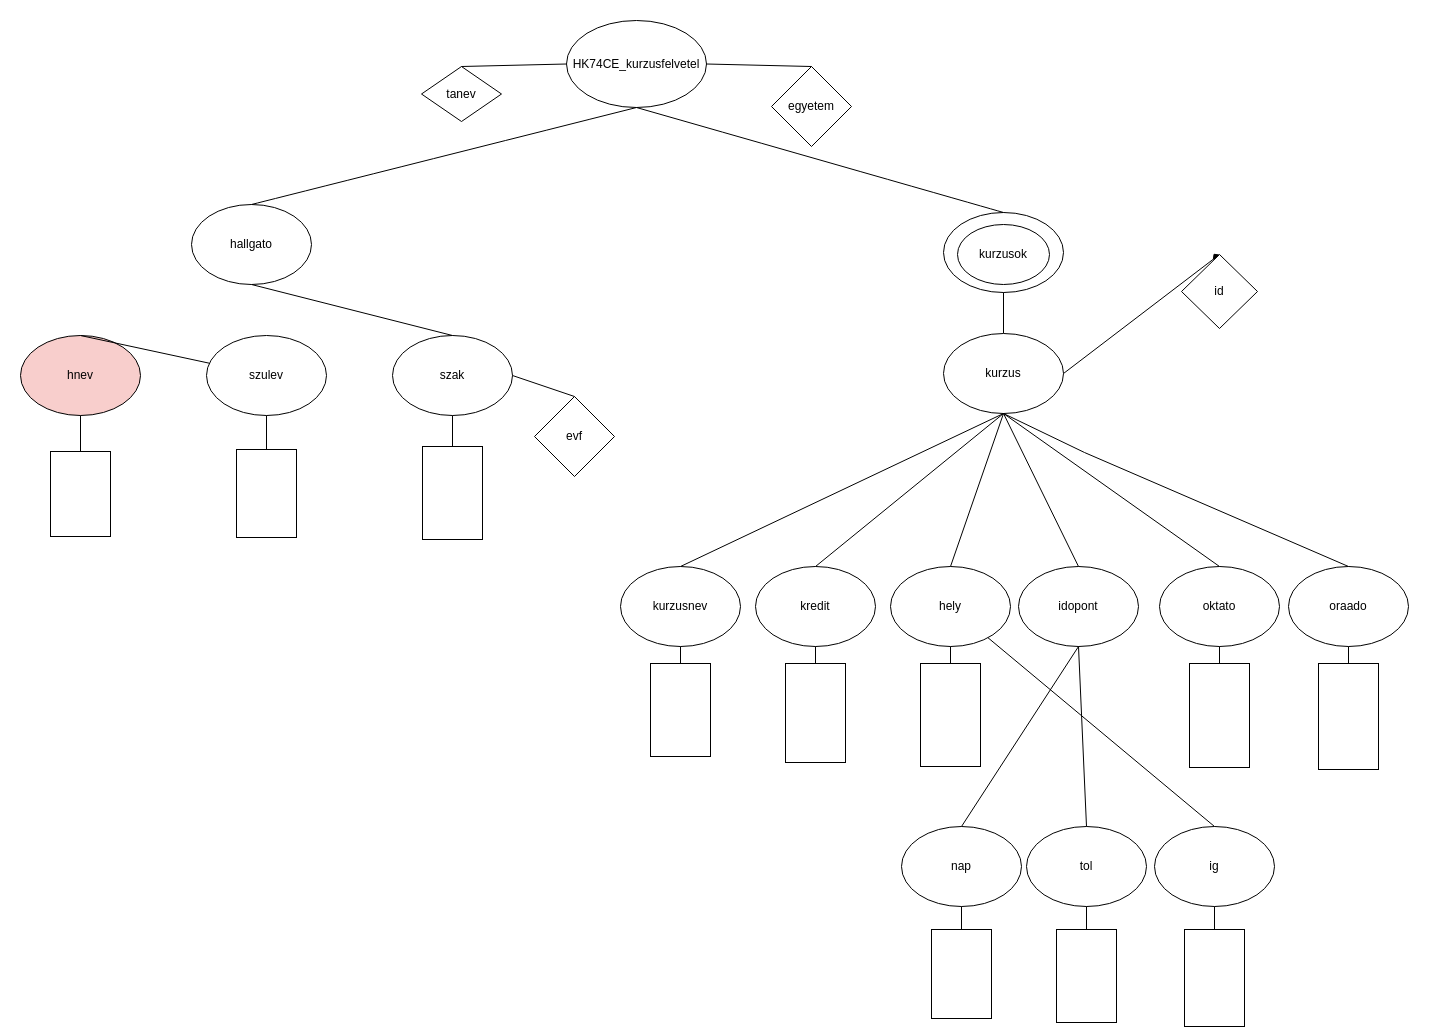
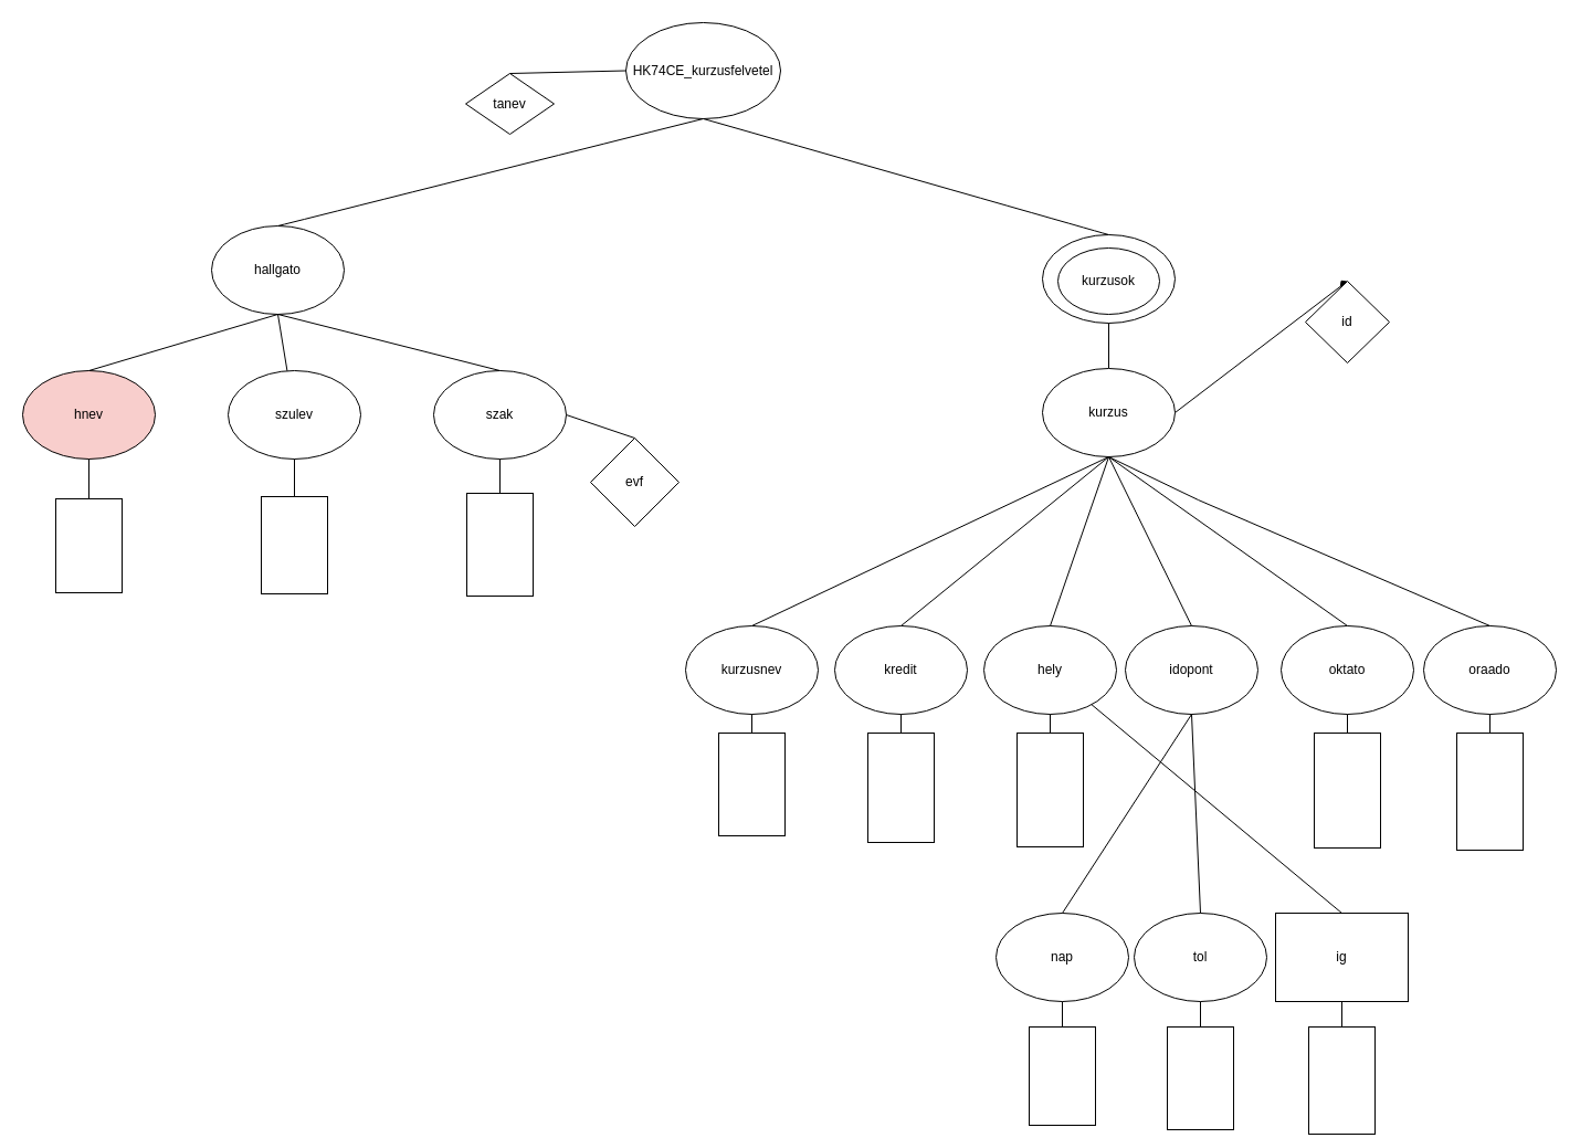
  <mxCell id="0" />
  <mxCell id="1" parent="0" />
  <mxCell id="2" value="HK74CE_kurzusfelvetel" style="ellipse;whiteSpace=wrap;html=1;" parent="1" vertex="1"><mxGeometry x="566" y="20" width="140" height="87" as="geometry" /></mxCell>
  <mxCell id="3" value="" style="ellipse;whiteSpace=wrap;html=1;" parent="1" vertex="1"><mxGeometry x="943" y="212" width="120" height="80" as="geometry" /></mxCell>
  <mxCell id="4" value="hallgato" style="ellipse;whiteSpace=wrap;html=1;" parent="1" vertex="1"><mxGeometry x="191" y="204" width="120" height="80" as="geometry" /></mxCell>
  <mxCell id="5" value="" style="endArrow=none;html=1;rounded=0;fontSize=12;startSize=8;endSize=8;curved=1;entryX=0.5;entryY=1;entryDx=0;entryDy=0;exitX=0.5;exitY=0;exitDx=0;exitDy=0;" parent="1" source="4" target="2" edge="1"><mxGeometry width="50" height="50" relative="1" as="geometry"><mxPoint x="499" y="206" as="sourcePoint" /><mxPoint x="698" y="233" as="targetPoint" /></mxGeometry></mxCell>
  <mxCell id="6" value="" style="endArrow=none;html=1;rounded=0;fontSize=12;startSize=8;endSize=8;curved=1;entryX=0.5;entryY=1;entryDx=0;entryDy=0;exitX=0.5;exitY=0;exitDx=0;exitDy=0;" parent="1" source="3" target="2" edge="1"><mxGeometry width="50" height="50" relative="1" as="geometry"><mxPoint x="348" y="318" as="sourcePoint" /><mxPoint x="398" y="268" as="targetPoint" /></mxGeometry></mxCell>
  <mxCell id="7" value="kurzusok" style="ellipse;whiteSpace=wrap;html=1;" parent="1" vertex="1"><mxGeometry x="957" y="224" width="92" height="60" as="geometry" /></mxCell>
- <mxCell id="8" value="egyetem" style="rhombus;whiteSpace=wrap;html=1;" vertex="1" parent="1"><mxGeometry x="771" y="66" width="80" height="80" as="geometry" /></mxCell>
  <mxCell id="9" value="tanev" style="rhombus;whiteSpace=wrap;html=1;" vertex="1" parent="1"><mxGeometry x="421" y="66" width="80" height="55" as="geometry" /></mxCell>
  <mxCell id="10" value="" style="endArrow=none;html=1;rounded=0;entryX=0.5;entryY=0;entryDx=0;entryDy=0;exitX=0;exitY=0.5;exitDx=0;exitDy=0;" edge="1" parent="1" source="2" target="9"><mxGeometry width="50" height="50" relative="1" as="geometry"><mxPoint x="776" y="367" as="sourcePoint" /><mxPoint x="453" y="20" as="targetPoint" /></mxGeometry></mxCell>
- <mxCell id="11" value="" style="endArrow=none;html=1;rounded=0;entryX=1;entryY=0.5;entryDx=0;entryDy=0;exitX=0.5;exitY=0;exitDx=0;exitDy=0;" edge="1" parent="1" source="8" target="2"><mxGeometry width="50" height="50" relative="1" as="geometry"><mxPoint x="776" y="367" as="sourcePoint" /><mxPoint x="826" y="317" as="targetPoint" /></mxGeometry></mxCell>
  <mxCell id="12" value="szak" style="ellipse;whiteSpace=wrap;html=1;" vertex="1" parent="1"><mxGeometry x="392" y="335" width="120" height="80" as="geometry" /></mxCell>
  <mxCell id="13" value="szulev" style="ellipse;whiteSpace=wrap;html=1;" vertex="1" parent="1"><mxGeometry x="206" y="335" width="120" height="80" as="geometry" /></mxCell>
  <mxCell id="14" value="hnev" style="ellipse;whiteSpace=wrap;html=1;fillColor=#f8cecc;" vertex="1" parent="1"><mxGeometry x="20" y="335" width="120" height="80" as="geometry" /></mxCell>
- <mxCell id="15" value="" style="endArrow=none;html=1;rounded=0;exitX=0.5;exitY=0;exitDx=0;exitDy=0;" edge="1" parent="1" source="14" target="13"><mxGeometry width="50" height="50" relative="1" as="geometry"><mxPoint x="543" y="375" as="sourcePoint" /><mxPoint x="593" y="325" as="targetPoint" /></mxGeometry></mxCell>
+ <mxCell id="15" value="" style="endArrow=none;html=1;rounded=0;exitX=0.5;exitY=0;exitDx=0;exitDy=0;entryX=0.5;entryY=1;entryDx=0;entryDy=0;" edge="1" parent="1" source="14" target="4"><mxGeometry width="50" height="50" relative="1" as="geometry"><mxPoint x="543" y="375" as="sourcePoint" /><mxPoint x="593" y="325" as="targetPoint" /></mxGeometry></mxCell>
+ <mxCell id="16" value="" style="endArrow=none;html=1;rounded=0;entryX=0.5;entryY=1;entryDx=0;entryDy=0;" edge="1" parent="1" source="13" target="4"><mxGeometry width="50" height="50" relative="1" as="geometry"><mxPoint x="543" y="375" as="sourcePoint" /><mxPoint x="593" y="325" as="targetPoint" /></mxGeometry></mxCell>
  <mxCell id="17" value="" style="endArrow=none;html=1;rounded=0;entryX=0.5;entryY=1;entryDx=0;entryDy=0;exitX=0.5;exitY=0;exitDx=0;exitDy=0;" edge="1" parent="1" source="12" target="4"><mxGeometry width="50" height="50" relative="1" as="geometry"><mxPoint x="543" y="375" as="sourcePoint" /><mxPoint x="593" y="325" as="targetPoint" /></mxGeometry></mxCell>
  <mxCell id="18" value="evf" style="rhombus;whiteSpace=wrap;html=1;" vertex="1" parent="1"><mxGeometry x="534" y="396" width="80" height="80" as="geometry" /></mxCell>
  <mxCell id="19" value="" style="endArrow=none;html=1;rounded=0;entryX=1;entryY=0.5;entryDx=0;entryDy=0;exitX=0.5;exitY=0;exitDx=0;exitDy=0;" edge="1" parent="1" source="18" target="12"><mxGeometry width="50" height="50" relative="1" as="geometry"><mxPoint x="543" y="375" as="sourcePoint" /><mxPoint x="593" y="325" as="targetPoint" /></mxGeometry></mxCell>
  <mxCell id="20" value="" style="rounded=0;whiteSpace=wrap;html=1;rotation=-90;" vertex="1" parent="1"><mxGeometry x="405.5" y="462.5" width="93" height="60" as="geometry" /></mxCell>
  <mxCell id="21" value="" style="rounded=0;whiteSpace=wrap;html=1;rotation=-90;" vertex="1" parent="1"><mxGeometry x="222" y="463" width="88" height="60" as="geometry" /></mxCell>
  <mxCell id="22" value="" style="rounded=0;whiteSpace=wrap;html=1;rotation=-90;" vertex="1" parent="1"><mxGeometry x="37.5" y="463.5" width="85" height="60" as="geometry" /></mxCell>
  <mxCell id="23" value="" style="endArrow=none;html=1;rounded=0;entryX=0.5;entryY=1;entryDx=0;entryDy=0;exitX=1;exitY=0.5;exitDx=0;exitDy=0;" edge="1" parent="1" source="22" target="14"><mxGeometry width="50" height="50" relative="1" as="geometry"><mxPoint x="543" y="375" as="sourcePoint" /><mxPoint x="593" y="325" as="targetPoint" /></mxGeometry></mxCell>
  <mxCell id="24" value="" style="endArrow=none;html=1;rounded=0;entryX=0.5;entryY=1;entryDx=0;entryDy=0;exitX=1;exitY=0.5;exitDx=0;exitDy=0;" edge="1" parent="1" source="21" target="13"><mxGeometry width="50" height="50" relative="1" as="geometry"><mxPoint x="543" y="375" as="sourcePoint" /><mxPoint x="593" y="325" as="targetPoint" /></mxGeometry></mxCell>
  <mxCell id="25" value="" style="endArrow=none;html=1;rounded=0;entryX=0.5;entryY=1;entryDx=0;entryDy=0;exitX=1;exitY=0.5;exitDx=0;exitDy=0;" edge="1" parent="1" source="20" target="12"><mxGeometry width="50" height="50" relative="1" as="geometry"><mxPoint x="543" y="375" as="sourcePoint" /><mxPoint x="593" y="325" as="targetPoint" /></mxGeometry></mxCell>
  <mxCell id="26" value="" style="endArrow=none;html=1;rounded=0;entryX=0.5;entryY=1;entryDx=0;entryDy=0;exitX=0.5;exitY=0;exitDx=0;exitDy=0;" edge="1" parent="1" source="27" target="3"><mxGeometry width="50" height="50" relative="1" as="geometry"><mxPoint x="1005" y="339" as="sourcePoint" /><mxPoint x="666" y="363" as="targetPoint" /></mxGeometry></mxCell>
  <mxCell id="27" value="kurzus" style="ellipse;whiteSpace=wrap;html=1;" vertex="1" parent="1"><mxGeometry x="943" y="333" width="120" height="80" as="geometry" /></mxCell>
  <mxCell id="28" value="oktato" style="ellipse;whiteSpace=wrap;html=1;" vertex="1" parent="1"><mxGeometry x="1159" y="566" width="120" height="80" as="geometry" /></mxCell>
  <mxCell id="29" value="idopont" style="ellipse;whiteSpace=wrap;html=1;" vertex="1" parent="1"><mxGeometry x="1018" y="566" width="120" height="80" as="geometry" /></mxCell>
  <mxCell id="30" value="hely" style="ellipse;whiteSpace=wrap;html=1;" vertex="1" parent="1"><mxGeometry x="890" y="566" width="120" height="80" as="geometry" /></mxCell>
  <mxCell id="31" value="kredit" style="ellipse;whiteSpace=wrap;html=1;" vertex="1" parent="1"><mxGeometry x="755" y="566" width="120" height="80" as="geometry" /></mxCell>
  <mxCell id="32" value="kurzusnev" style="ellipse;whiteSpace=wrap;html=1;" vertex="1" parent="1"><mxGeometry x="620" y="566" width="120" height="80" as="geometry" /></mxCell>
  <mxCell id="33" value="" style="endArrow=none;html=1;rounded=0;entryX=0.5;entryY=1;entryDx=0;entryDy=0;exitX=0.5;exitY=0;exitDx=0;exitDy=0;" edge="1" parent="1" source="32" target="27"><mxGeometry width="50" height="50" relative="1" as="geometry"><mxPoint x="616" y="413" as="sourcePoint" /><mxPoint x="666" y="363" as="targetPoint" /></mxGeometry></mxCell>
  <mxCell id="34" value="" style="endArrow=none;html=1;rounded=0;entryX=0.5;entryY=1;entryDx=0;entryDy=0;exitX=0.5;exitY=0;exitDx=0;exitDy=0;" edge="1" parent="1" source="31" target="27"><mxGeometry width="50" height="50" relative="1" as="geometry"><mxPoint x="616" y="413" as="sourcePoint" /><mxPoint x="666" y="363" as="targetPoint" /></mxGeometry></mxCell>
  <mxCell id="35" value="" style="endArrow=none;html=1;rounded=0;entryX=0.5;entryY=1;entryDx=0;entryDy=0;exitX=0.5;exitY=0;exitDx=0;exitDy=0;" edge="1" parent="1" source="30" target="27"><mxGeometry width="50" height="50" relative="1" as="geometry"><mxPoint x="616" y="413" as="sourcePoint" /><mxPoint x="666" y="363" as="targetPoint" /></mxGeometry></mxCell>
  <mxCell id="36" value="" style="endArrow=none;html=1;rounded=0;entryX=0.5;entryY=0;entryDx=0;entryDy=0;exitX=0.5;exitY=1;exitDx=0;exitDy=0;" edge="1" parent="1" source="27" target="29"><mxGeometry width="50" height="50" relative="1" as="geometry"><mxPoint x="616" y="413" as="sourcePoint" /><mxPoint x="666" y="363" as="targetPoint" /></mxGeometry></mxCell>
  <mxCell id="37" value="" style="endArrow=none;html=1;rounded=0;entryX=0.5;entryY=0;entryDx=0;entryDy=0;exitX=0.5;exitY=1;exitDx=0;exitDy=0;" edge="1" parent="1" source="27" target="28"><mxGeometry width="50" height="50" relative="1" as="geometry"><mxPoint x="616" y="413" as="sourcePoint" /><mxPoint x="666" y="363" as="targetPoint" /></mxGeometry></mxCell>
  <mxCell id="38" value="oraado" style="ellipse;whiteSpace=wrap;html=1;" vertex="1" parent="1"><mxGeometry x="1288" y="566" width="120" height="80" as="geometry" /></mxCell>
  <mxCell id="39" value="" style="endArrow=none;html=1;rounded=0;entryX=0.5;entryY=0;entryDx=0;entryDy=0;exitX=0.5;exitY=1;exitDx=0;exitDy=0;" edge="1" parent="1" source="27" target="38"><mxGeometry width="50" height="50" relative="1" as="geometry"><mxPoint x="616" y="413" as="sourcePoint" /><mxPoint x="666" y="363" as="targetPoint" /><Array as="points"><mxPoint x="1084" y="452" /></Array></mxGeometry></mxCell>
  <mxCell id="40" value="" style="endArrow=diamond;html=1;rounded=0;entryX=0.5;entryY=0;entryDx=0;entryDy=0;exitX=1;exitY=0.5;exitDx=0;exitDy=0;" edge="1" parent="1" source="27" target="41"><mxGeometry width="50" height="50" relative="1" as="geometry"><mxPoint x="648" y="413" as="sourcePoint" /><mxPoint x="698" y="363" as="targetPoint" /></mxGeometry></mxCell>
  <mxCell id="41" value="id" style="rhombus;whiteSpace=wrap;html=1;" vertex="1" parent="1"><mxGeometry x="1181" y="254" width="76" height="74" as="geometry" /></mxCell>
  <mxCell id="42" value="" style="rounded=0;whiteSpace=wrap;html=1;rotation=-90;" vertex="1" parent="1"><mxGeometry x="633.5" y="679.5" width="93" height="60" as="geometry" /></mxCell>
  <mxCell id="43" value="" style="rounded=0;whiteSpace=wrap;html=1;rotation=-90;" vertex="1" parent="1"><mxGeometry x="898.5" y="684.5" width="103" height="60" as="geometry" /></mxCell>
  <mxCell id="44" value="" style="rounded=0;whiteSpace=wrap;html=1;rotation=-90;" vertex="1" parent="1"><mxGeometry x="1167" y="685" width="104" height="60" as="geometry" /></mxCell>
  <mxCell id="45" value="" style="rounded=0;whiteSpace=wrap;html=1;rotation=-90;" vertex="1" parent="1"><mxGeometry x="765.5" y="682.5" width="99" height="60" as="geometry" /></mxCell>
  <mxCell id="46" value="" style="rounded=0;whiteSpace=wrap;html=1;rotation=-90;" vertex="1" parent="1"><mxGeometry x="1295" y="686" width="106" height="60" as="geometry" /></mxCell>
  <mxCell id="47" value="" style="endArrow=none;html=1;rounded=0;entryX=0.5;entryY=1;entryDx=0;entryDy=0;exitX=1;exitY=0.5;exitDx=0;exitDy=0;" edge="1" parent="1" source="42" target="32"><mxGeometry width="50" height="50" relative="1" as="geometry"><mxPoint x="648" y="777" as="sourcePoint" /><mxPoint x="698" y="727" as="targetPoint" /></mxGeometry></mxCell>
  <mxCell id="48" value="" style="endArrow=none;html=1;rounded=0;entryX=0.5;entryY=1;entryDx=0;entryDy=0;exitX=1;exitY=0.5;exitDx=0;exitDy=0;" edge="1" parent="1" source="45" target="31"><mxGeometry width="50" height="50" relative="1" as="geometry"><mxPoint x="648" y="777" as="sourcePoint" /><mxPoint x="698" y="727" as="targetPoint" /></mxGeometry></mxCell>
  <mxCell id="49" value="" style="endArrow=none;html=1;rounded=0;entryX=0.5;entryY=1;entryDx=0;entryDy=0;exitX=1;exitY=0.5;exitDx=0;exitDy=0;" edge="1" parent="1" source="43" target="30"><mxGeometry width="50" height="50" relative="1" as="geometry"><mxPoint x="648" y="777" as="sourcePoint" /><mxPoint x="698" y="727" as="targetPoint" /></mxGeometry></mxCell>
  <mxCell id="50" value="" style="endArrow=none;html=1;rounded=0;entryX=0.5;entryY=1;entryDx=0;entryDy=0;exitX=1;exitY=0.5;exitDx=0;exitDy=0;" edge="1" parent="1" source="44" target="28"><mxGeometry width="50" height="50" relative="1" as="geometry"><mxPoint x="648" y="777" as="sourcePoint" /><mxPoint x="698" y="727" as="targetPoint" /></mxGeometry></mxCell>
  <mxCell id="51" value="" style="endArrow=none;html=1;rounded=0;entryX=0.5;entryY=1;entryDx=0;entryDy=0;exitX=1;exitY=0.5;exitDx=0;exitDy=0;" edge="1" parent="1" source="46" target="38"><mxGeometry width="50" height="50" relative="1" as="geometry"><mxPoint x="648" y="777" as="sourcePoint" /><mxPoint x="698" y="727" as="targetPoint" /></mxGeometry></mxCell>
- <mxCell id="52" value="ig" style="ellipse;whiteSpace=wrap;html=1;" vertex="1" parent="1"><mxGeometry x="1154" y="826" width="120" height="80" as="geometry" /></mxCell>
+ <mxCell id="52" value="ig" style="whiteSpace=wrap;html=1;rounded=0;" vertex="1" parent="1"><mxGeometry x="1154" y="826" width="120" height="80" as="geometry" /></mxCell>
  <mxCell id="53" value="tol" style="ellipse;whiteSpace=wrap;html=1;" vertex="1" parent="1"><mxGeometry x="1026" y="826" width="120" height="80" as="geometry" /></mxCell>
  <mxCell id="54" value="nap" style="ellipse;whiteSpace=wrap;html=1;" vertex="1" parent="1"><mxGeometry x="901" y="826" width="120" height="80" as="geometry" /></mxCell>
  <mxCell id="55" value="" style="endArrow=none;html=1;rounded=0;entryX=0.5;entryY=1;entryDx=0;entryDy=0;exitX=0.5;exitY=0;exitDx=0;exitDy=0;" edge="1" parent="1" source="54" target="29"><mxGeometry width="50" height="50" relative="1" as="geometry"><mxPoint x="648" y="777" as="sourcePoint" /><mxPoint x="698" y="727" as="targetPoint" /></mxGeometry></mxCell>
  <mxCell id="56" value="" style="endArrow=none;html=1;rounded=0;entryX=0.5;entryY=1;entryDx=0;entryDy=0;exitX=0.5;exitY=0;exitDx=0;exitDy=0;" edge="1" parent="1" source="53" target="29"><mxGeometry width="50" height="50" relative="1" as="geometry"><mxPoint x="648" y="777" as="sourcePoint" /><mxPoint x="698" y="727" as="targetPoint" /></mxGeometry></mxCell>
  <mxCell id="57" value="" style="endArrow=none;html=1;rounded=0;exitX=0.5;exitY=0;exitDx=0;exitDy=0;" edge="1" parent="1" source="52" target="30"><mxGeometry width="50" height="50" relative="1" as="geometry"><mxPoint x="648" y="777" as="sourcePoint" /><mxPoint x="698" y="727" as="targetPoint" /></mxGeometry></mxCell>
  <mxCell id="58" value="" style="endArrow=none;html=1;rounded=0;entryX=0.5;entryY=1;entryDx=0;entryDy=0;exitX=1;exitY=0.5;exitDx=0;exitDy=0;" edge="1" parent="1" source="61" target="54"><mxGeometry width="50" height="50" relative="1" as="geometry"><mxPoint x="963" y="936" as="sourcePoint" /><mxPoint x="698" y="727" as="targetPoint" /></mxGeometry></mxCell>
  <mxCell id="59" value="" style="endArrow=none;html=1;rounded=0;entryX=0.5;entryY=1;entryDx=0;entryDy=0;exitX=1;exitY=0.5;exitDx=0;exitDy=0;" edge="1" parent="1" source="62" target="53"><mxGeometry width="50" height="50" relative="1" as="geometry"><mxPoint x="1086" y="949" as="sourcePoint" /><mxPoint x="698" y="727" as="targetPoint" /></mxGeometry></mxCell>
  <mxCell id="60" value="" style="endArrow=none;html=1;rounded=0;entryX=0.5;entryY=1;entryDx=0;entryDy=0;exitX=1;exitY=0.5;exitDx=0;exitDy=0;" edge="1" parent="1" source="63" target="52"><mxGeometry width="50" height="50" relative="1" as="geometry"><mxPoint x="1214" y="949" as="sourcePoint" /><mxPoint x="698" y="727" as="targetPoint" /></mxGeometry></mxCell>
  <mxCell id="61" value="" style="rounded=0;whiteSpace=wrap;html=1;rotation=-90;" vertex="1" parent="1"><mxGeometry x="916.5" y="943.5" width="89" height="60" as="geometry" /></mxCell>
  <mxCell id="62" value="" style="rounded=0;whiteSpace=wrap;html=1;rotation=-90;" vertex="1" parent="1"><mxGeometry x="1039.5" y="945.5" width="93" height="60" as="geometry" /></mxCell>
  <mxCell id="63" value="" style="rounded=0;whiteSpace=wrap;html=1;rotation=-90;" vertex="1" parent="1"><mxGeometry x="1165.5" y="947.5" width="97" height="60" as="geometry" /></mxCell>
